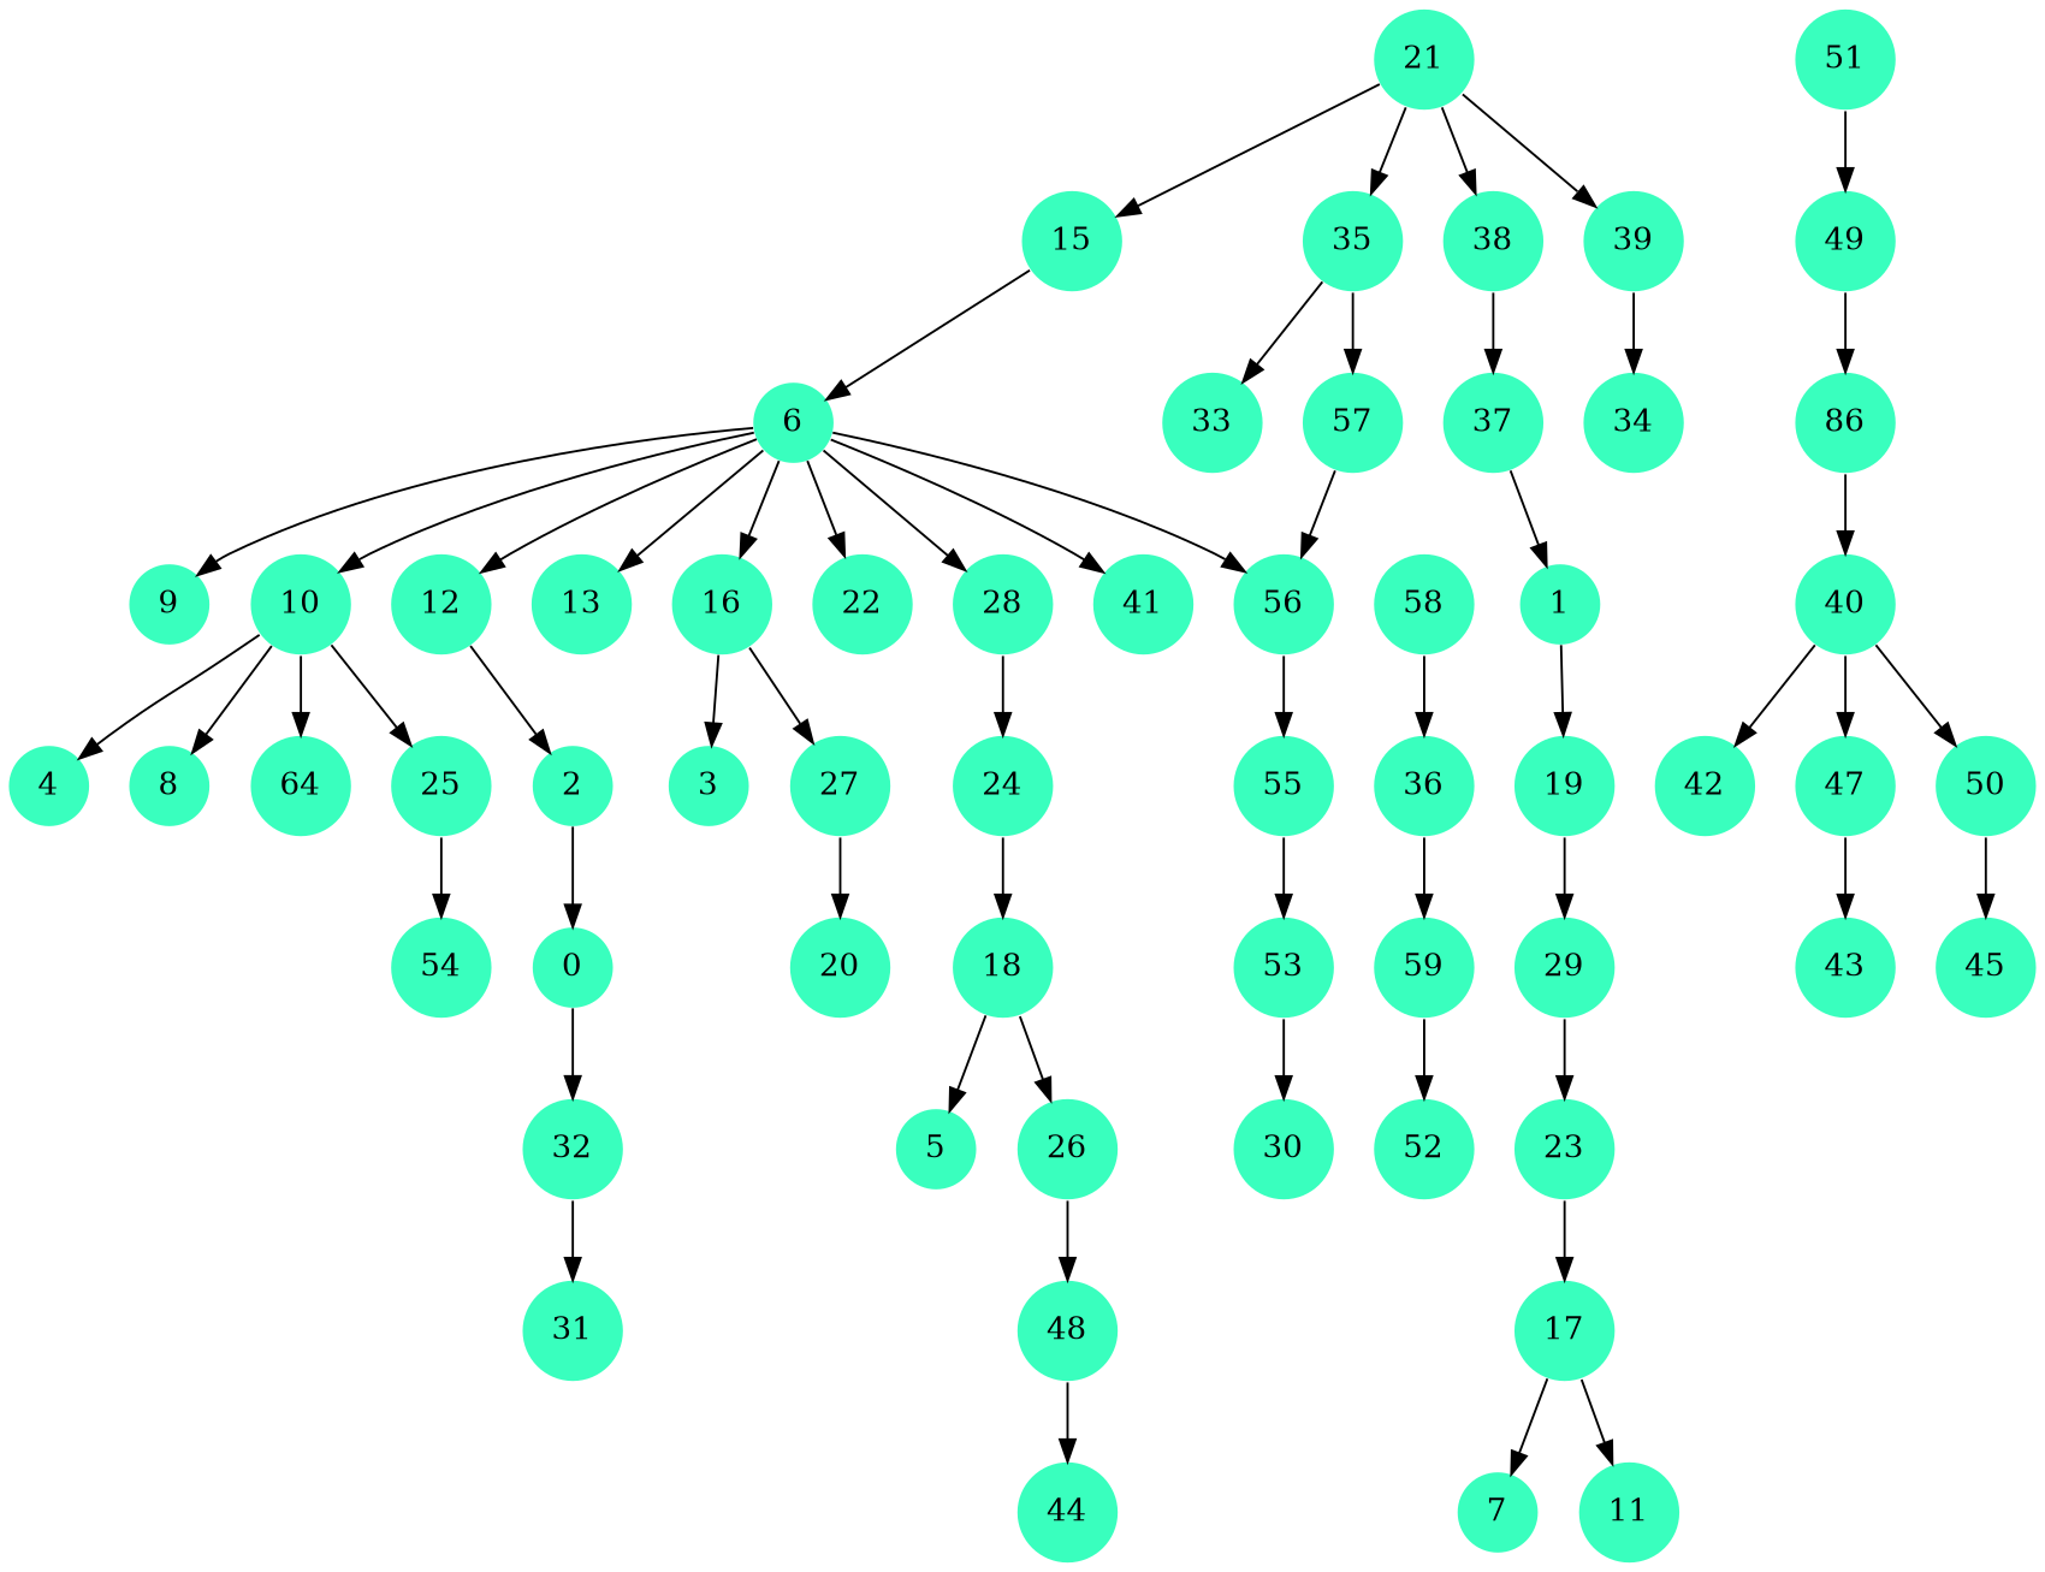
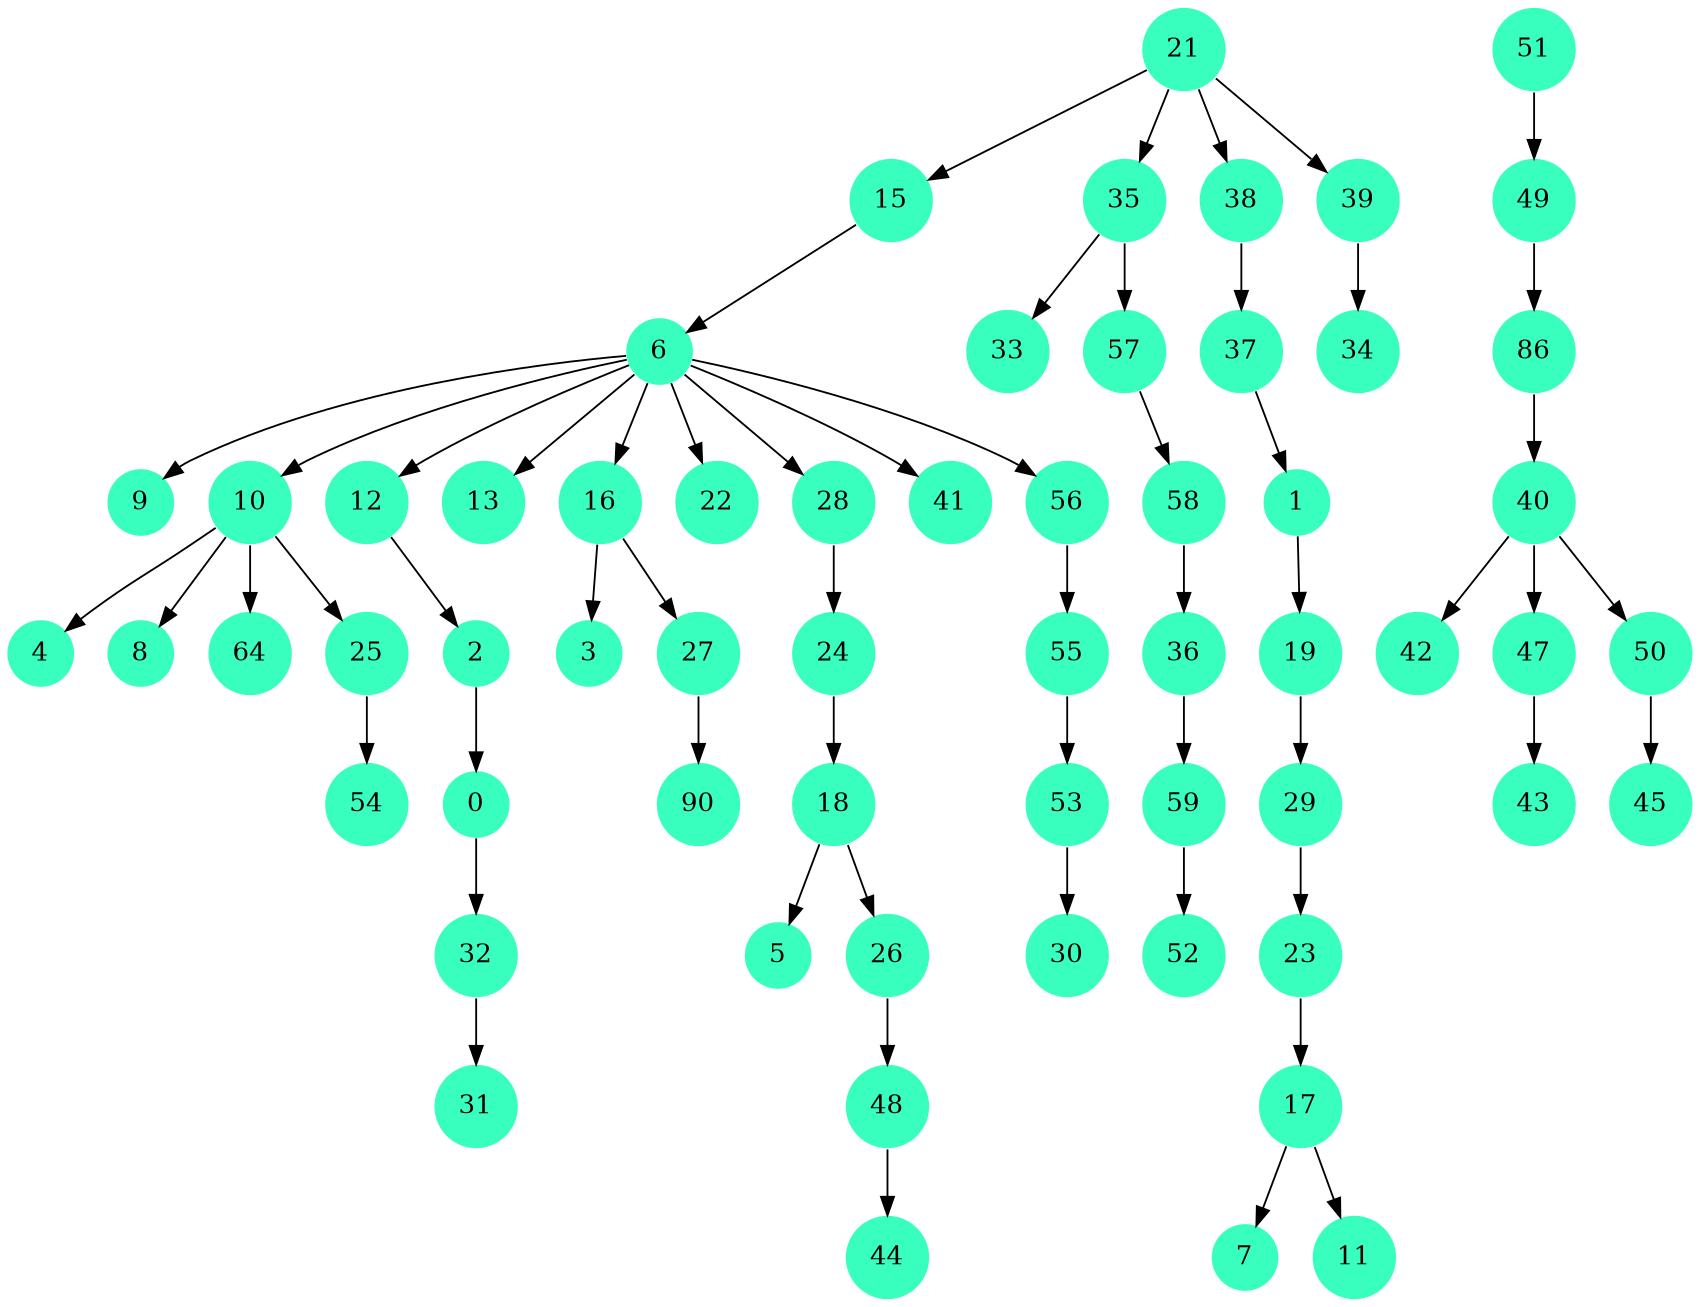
  digraph {
    node [fillcolor="#39ffbe" penwidth=0 shape=circle style=filled]
    0
    32
    31
    1
    19
    29
    2
    6
    9
    10
    12
    13
    16
    22
    28
    41
    56
    4
    8
    n20 [label=64]
    25
    3
    27
    24
    55
    54
    15
-   20
+   20 [label=90]
    17
    7
    11
    18
    5
    26
    23
    48
    21
    35
    38
    39
    33
    57
    37
    34
    44
    58
    36
    59
    52
    40
    42
    47
    50
    43
    45
    51
    49
    n58 [label=86]
    53
    30
    0 -> 32
    32 -> 31
    1 -> 19
    19 -> 29
    29 -> 23
    2 -> 0
    6 -> 9
    6 -> 10
    6 -> 12
    6 -> 13
    6 -> 16
    6 -> 22
    6 -> 28
    6 -> 41
    6 -> 56
    10 -> 4
    10 -> 8
    10 -> n20
    10 -> 25
    12 -> 2
    16 -> 3
    16 -> 27
    28 -> 24
    56 -> 55
    25 -> 54
    27 -> 20
    24 -> 18
    55 -> 53
    15 -> 6
    17 -> 7
    17 -> 11
    18 -> 5
    18 -> 26
    26 -> 48
    23 -> 17
    48 -> 44
    21 -> 15
    21 -> 35
    21 -> 38
    21 -> 39
    35 -> 33
    35 -> 57
    38 -> 37
    39 -> 34
-   57 -> 56
+   57 -> 58
    37 -> 1
    58 -> 36
    36 -> 59
    59 -> 52
    40 -> 42
    40 -> 47
    40 -> 50
    47 -> 43
    50 -> 45
    51 -> 49
    49 -> n58
    n58 -> 40
    53 -> 30
  }
